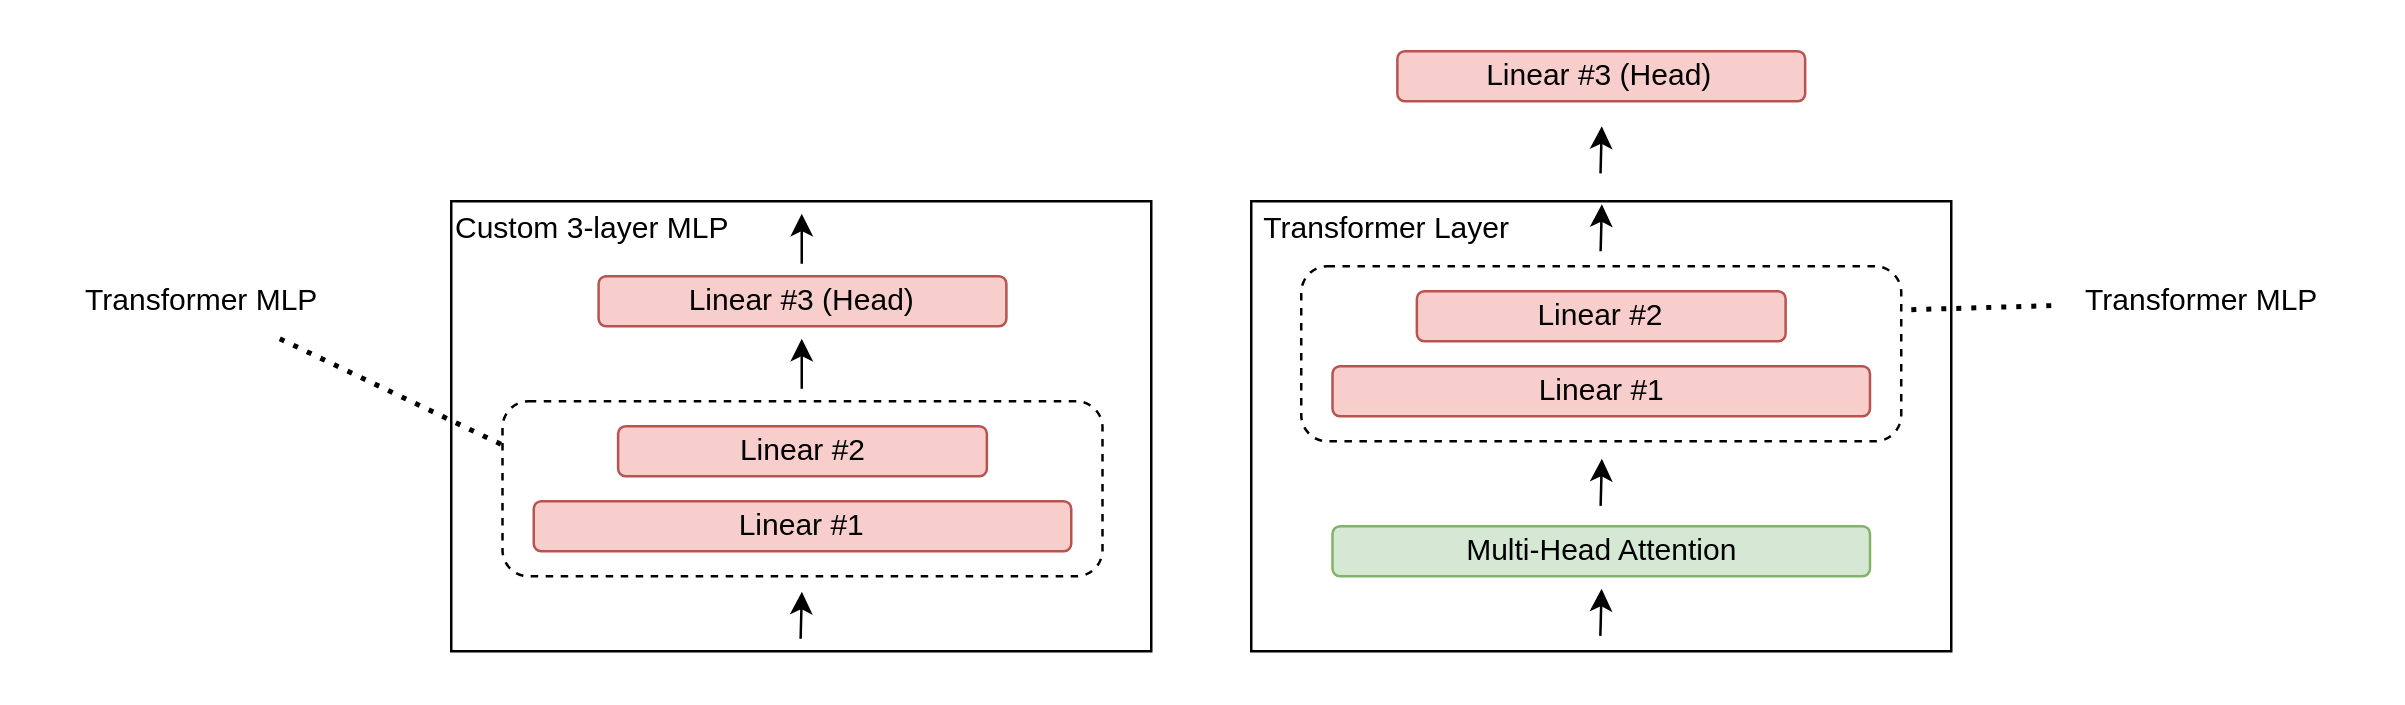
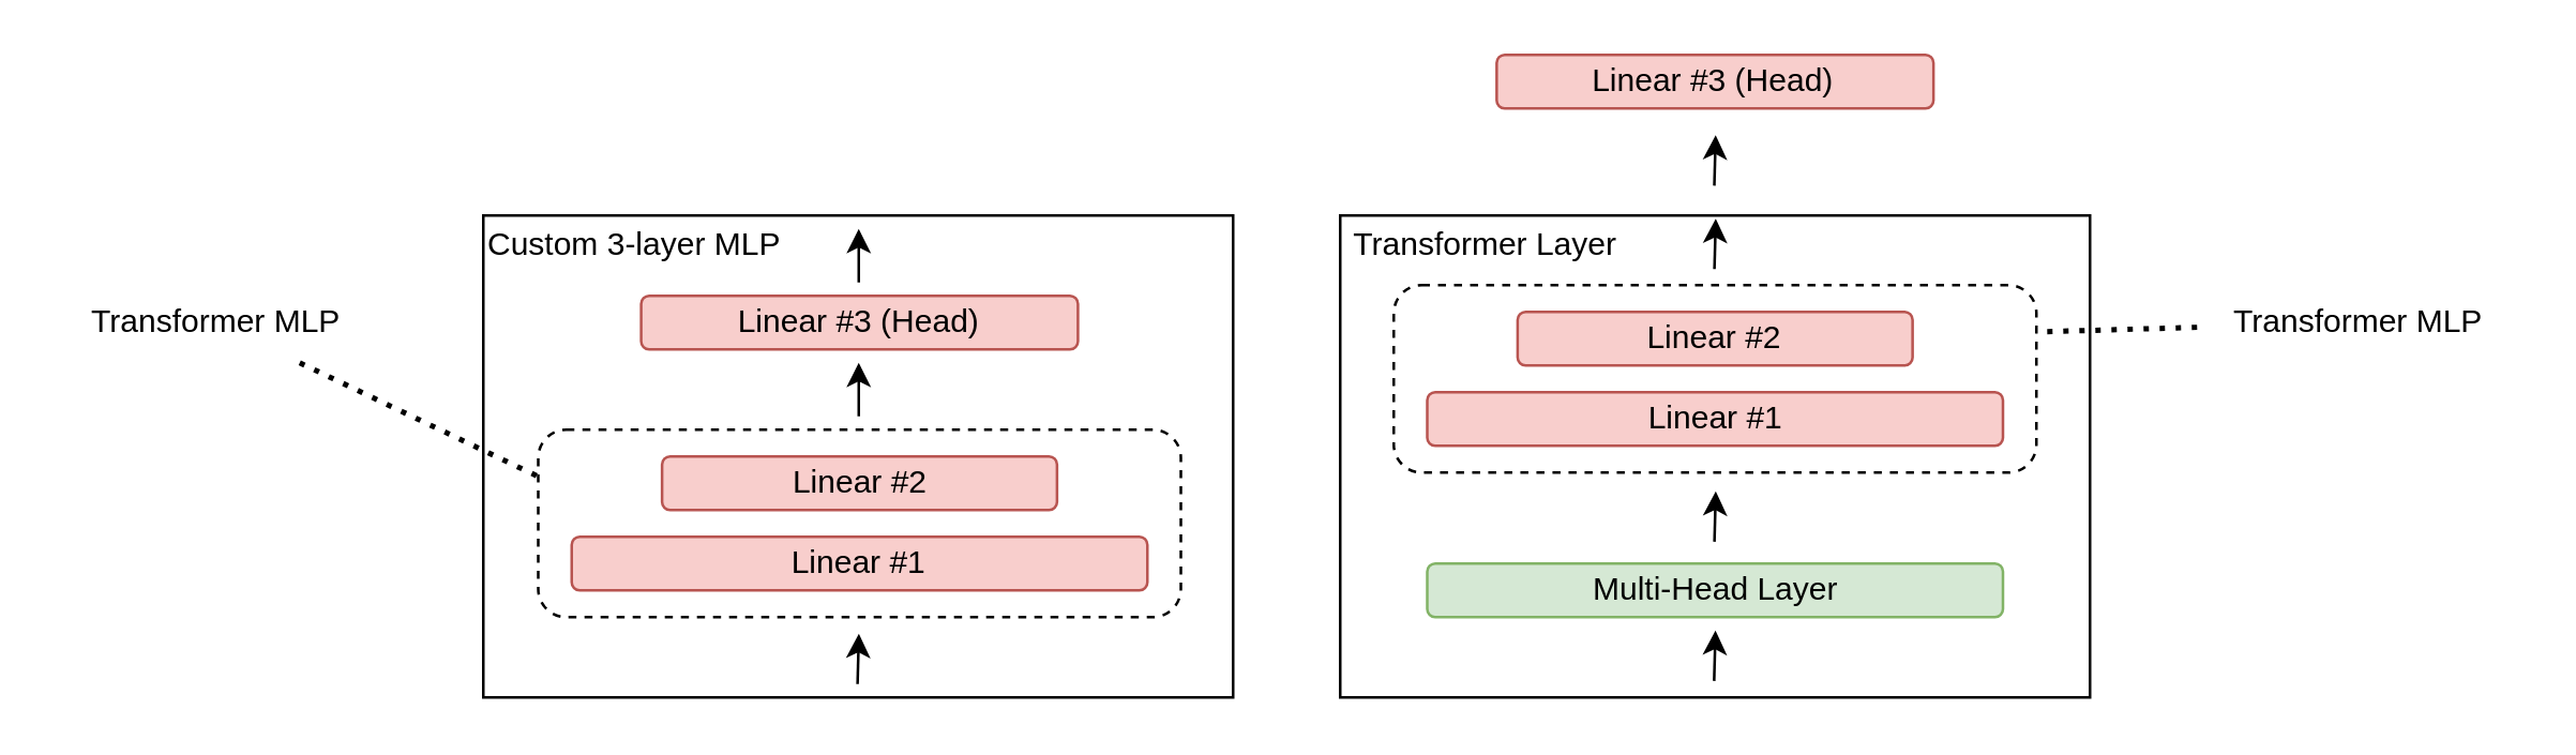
  <mxCell id="0" />
  <mxCell id="1" parent="0" />
  <mxCell id="2" value="&lt;div&gt;Custom 3-layer MLP&lt;/div&gt;&lt;div&gt;&lt;br&gt;&lt;/div&gt;&lt;div&gt;&lt;br&gt;&lt;/div&gt;&lt;div&gt;&lt;br&gt;&lt;/div&gt;&lt;div&gt;&lt;br&gt;&lt;/div&gt;&lt;div&gt;&lt;br&gt;&lt;/div&gt;&lt;div&gt;&lt;br&gt;&lt;/div&gt;&lt;div&gt;&lt;br&gt;&lt;/div&gt;&lt;div&gt;&lt;br&gt;&lt;/div&gt;&lt;div&gt;&lt;br&gt;&lt;/div&gt;&lt;div&gt;&lt;br&gt;&lt;/div&gt;&lt;div&gt;&lt;br&gt;&lt;/div&gt;" style="rounded=0;whiteSpace=wrap;html=1;align=left;" vertex="1" parent="1"><mxGeometry x="180" y="80" width="280" height="180" as="geometry" /></mxCell>
  <mxCell id="3" value="Linear #3 (Head)" style="rounded=1;whiteSpace=wrap;html=1;fillColor=#f8cecc;strokeColor=#b85450;" vertex="1" parent="1"><mxGeometry x="238.94" y="110" width="163.12" height="20" as="geometry" /></mxCell>
  <mxCell id="4" value="" style="endArrow=classic;html=1;rounded=0;exitX=0.5;exitY=0.938;exitDx=0;exitDy=0;exitPerimeter=0;entryX=0.5;entryY=1;entryDx=0;entryDy=0;" edge="1" parent="1"><mxGeometry width="50" height="50" relative="1" as="geometry"><mxPoint x="319.75" y="255" as="sourcePoint" /><mxPoint x="320.25" y="236.16" as="targetPoint" /></mxGeometry></mxCell>
  <mxCell id="5" value="" style="endArrow=classic;html=1;rounded=0;exitX=0.5;exitY=0.938;exitDx=0;exitDy=0;exitPerimeter=0;entryX=0.5;entryY=1;entryDx=0;entryDy=0;" edge="1" parent="1"><mxGeometry width="50" height="50" relative="1" as="geometry"><mxPoint x="320.2" y="155" as="sourcePoint" /><mxPoint x="320.2" y="135" as="targetPoint" /></mxGeometry></mxCell>
  <mxCell id="6" value="" style="endArrow=classic;html=1;rounded=0;exitX=0.5;exitY=0.938;exitDx=0;exitDy=0;exitPerimeter=0;entryX=0.5;entryY=1;entryDx=0;entryDy=0;" edge="1" parent="1"><mxGeometry width="50" height="50" relative="1" as="geometry"><mxPoint x="320.2" y="105" as="sourcePoint" /><mxPoint x="320.2" y="85" as="targetPoint" /></mxGeometry></mxCell>
  <mxCell id="7" value="&lt;div&gt;&amp;nbsp;Transformer Layer&lt;/div&gt;&lt;div&gt;&lt;br&gt;&lt;/div&gt;&lt;div&gt;&lt;br&gt;&lt;/div&gt;&lt;div&gt;&lt;br&gt;&lt;/div&gt;&lt;div&gt;&lt;br&gt;&lt;/div&gt;&lt;div&gt;&lt;br&gt;&lt;/div&gt;&lt;div&gt;&lt;br&gt;&lt;/div&gt;&lt;div&gt;&lt;br&gt;&lt;/div&gt;&lt;div&gt;&lt;br&gt;&lt;/div&gt;&lt;div&gt;&lt;br&gt;&lt;/div&gt;&lt;div&gt;&lt;br&gt;&lt;/div&gt;&lt;div&gt;&lt;br&gt;&lt;/div&gt;" style="rounded=0;whiteSpace=wrap;html=1;align=left;" vertex="1" parent="1"><mxGeometry x="500" y="80" width="280" height="180" as="geometry" /></mxCell>
- <mxCell id="8" value="Multi-Head Attention" style="rounded=1;whiteSpace=wrap;html=1;fillColor=#d5e8d4;strokeColor=#82b366;" vertex="1" parent="1"><mxGeometry x="532.5" y="210" width="215" height="20" as="geometry" /></mxCell>
+ <mxCell id="8" value="Multi-Head Layer" style="rounded=1;whiteSpace=wrap;html=1;fillColor=#d5e8d4;strokeColor=#82b366;" vertex="1" parent="1"><mxGeometry x="532.5" y="210" width="215" height="20" as="geometry" /></mxCell>
  <mxCell id="9" value="&lt;div&gt;&lt;br&gt;&lt;/div&gt;" style="rounded=1;whiteSpace=wrap;html=1;dashed=1;align=left;" vertex="1" parent="1"><mxGeometry x="520" y="106" width="240" height="70" as="geometry" /></mxCell>
  <mxCell id="10" value="Linear #1" style="rounded=1;whiteSpace=wrap;html=1;fillColor=#f8cecc;strokeColor=#b85450;" vertex="1" parent="1"><mxGeometry x="532.5" y="146" width="215" height="20" as="geometry" /></mxCell>
  <mxCell id="11" value="Linear #2" style="rounded=1;whiteSpace=wrap;html=1;fillColor=#f8cecc;strokeColor=#b85450;" vertex="1" parent="1"><mxGeometry x="566.25" y="116" width="147.5" height="20" as="geometry" /></mxCell>
  <mxCell id="12" value="" style="endArrow=classic;html=1;rounded=0;exitX=0.5;exitY=0.938;exitDx=0;exitDy=0;exitPerimeter=0;entryX=0.5;entryY=1;entryDx=0;entryDy=0;" edge="1" parent="1"><mxGeometry width="50" height="50" relative="1" as="geometry"><mxPoint x="639.64" y="253.84" as="sourcePoint" /><mxPoint x="640.14" y="235" as="targetPoint" /></mxGeometry></mxCell>
  <mxCell id="13" value="" style="endArrow=classic;html=1;rounded=0;exitX=0.5;exitY=0.938;exitDx=0;exitDy=0;exitPerimeter=0;entryX=0.5;entryY=1;entryDx=0;entryDy=0;" edge="1" parent="1"><mxGeometry width="50" height="50" relative="1" as="geometry"><mxPoint x="639.75" y="201.84" as="sourcePoint" /><mxPoint x="640.25" y="183" as="targetPoint" /></mxGeometry></mxCell>
  <mxCell id="14" value="" style="endArrow=classic;html=1;rounded=0;exitX=0.5;exitY=0.938;exitDx=0;exitDy=0;exitPerimeter=0;entryX=0.5;entryY=1;entryDx=0;entryDy=0;" edge="1" parent="1"><mxGeometry width="50" height="50" relative="1" as="geometry"><mxPoint x="639.75" y="100" as="sourcePoint" /><mxPoint x="640.25" y="81.16" as="targetPoint" /></mxGeometry></mxCell>
  <mxCell id="15" value="" style="endArrow=classic;html=1;rounded=0;exitX=0.5;exitY=0.938;exitDx=0;exitDy=0;exitPerimeter=0;entryX=0.5;entryY=1;entryDx=0;entryDy=0;" edge="1" parent="1"><mxGeometry width="50" height="50" relative="1" as="geometry"><mxPoint x="639.71" y="68.84" as="sourcePoint" /><mxPoint x="640.21" y="50" as="targetPoint" /></mxGeometry></mxCell>
  <mxCell id="16" value="&lt;div&gt;&lt;br&gt;&lt;/div&gt;" style="rounded=1;whiteSpace=wrap;html=1;dashed=1;align=left;" vertex="1" parent="1"><mxGeometry x="200.5" y="160" width="240" height="70" as="geometry" /></mxCell>
  <mxCell id="17" value="Linear #1" style="rounded=1;whiteSpace=wrap;html=1;fillColor=#f8cecc;strokeColor=#b85450;" vertex="1" parent="1"><mxGeometry x="213" y="200" width="215" height="20" as="geometry" /></mxCell>
  <mxCell id="18" value="Linear #2" style="rounded=1;whiteSpace=wrap;html=1;fillColor=#f8cecc;strokeColor=#b85450;" vertex="1" parent="1"><mxGeometry x="246.75" y="170" width="147.5" height="20" as="geometry" /></mxCell>
  <mxCell id="19" value="Linear #3 (Head)" style="rounded=1;whiteSpace=wrap;html=1;fillColor=#f8cecc;strokeColor=#b85450;" vertex="1" parent="1"><mxGeometry x="558.44" y="20" width="163.12" height="20" as="geometry" /></mxCell>
  <mxCell id="20" value="Transformer MLP" style="text;html=1;align=center;verticalAlign=middle;resizable=0;points=[];autosize=1;strokeColor=none;fillColor=none;" vertex="1" parent="1"><mxGeometry x="20" y="105" width="120" height="30" as="geometry" /></mxCell>
  <mxCell id="21" value="" style="endArrow=none;dashed=1;html=1;dashPattern=1 2;strokeWidth=2;rounded=0;entryX=0;entryY=0.25;entryDx=0;entryDy=0;" edge="1" parent="1" source="20" target="16"><mxGeometry width="50" height="50" relative="1" as="geometry"><mxPoint x="470" y="130" as="sourcePoint" /><mxPoint x="520" y="80" as="targetPoint" /></mxGeometry></mxCell>
  <mxCell id="22" value="Transformer MLP" style="text;html=1;align=center;verticalAlign=middle;resizable=0;points=[];autosize=1;strokeColor=none;fillColor=none;" vertex="1" parent="1"><mxGeometry x="820" y="105" width="120" height="30" as="geometry" /></mxCell>
  <mxCell id="23" value="" style="endArrow=none;dashed=1;html=1;dashPattern=1 2;strokeWidth=2;rounded=0;entryX=1;entryY=0.25;entryDx=0;entryDy=0;" edge="1" parent="1" source="22" target="9"><mxGeometry width="50" height="50" relative="1" as="geometry"><mxPoint x="149" y="130" as="sourcePoint" /><mxPoint x="210" y="188" as="targetPoint" /></mxGeometry></mxCell>
